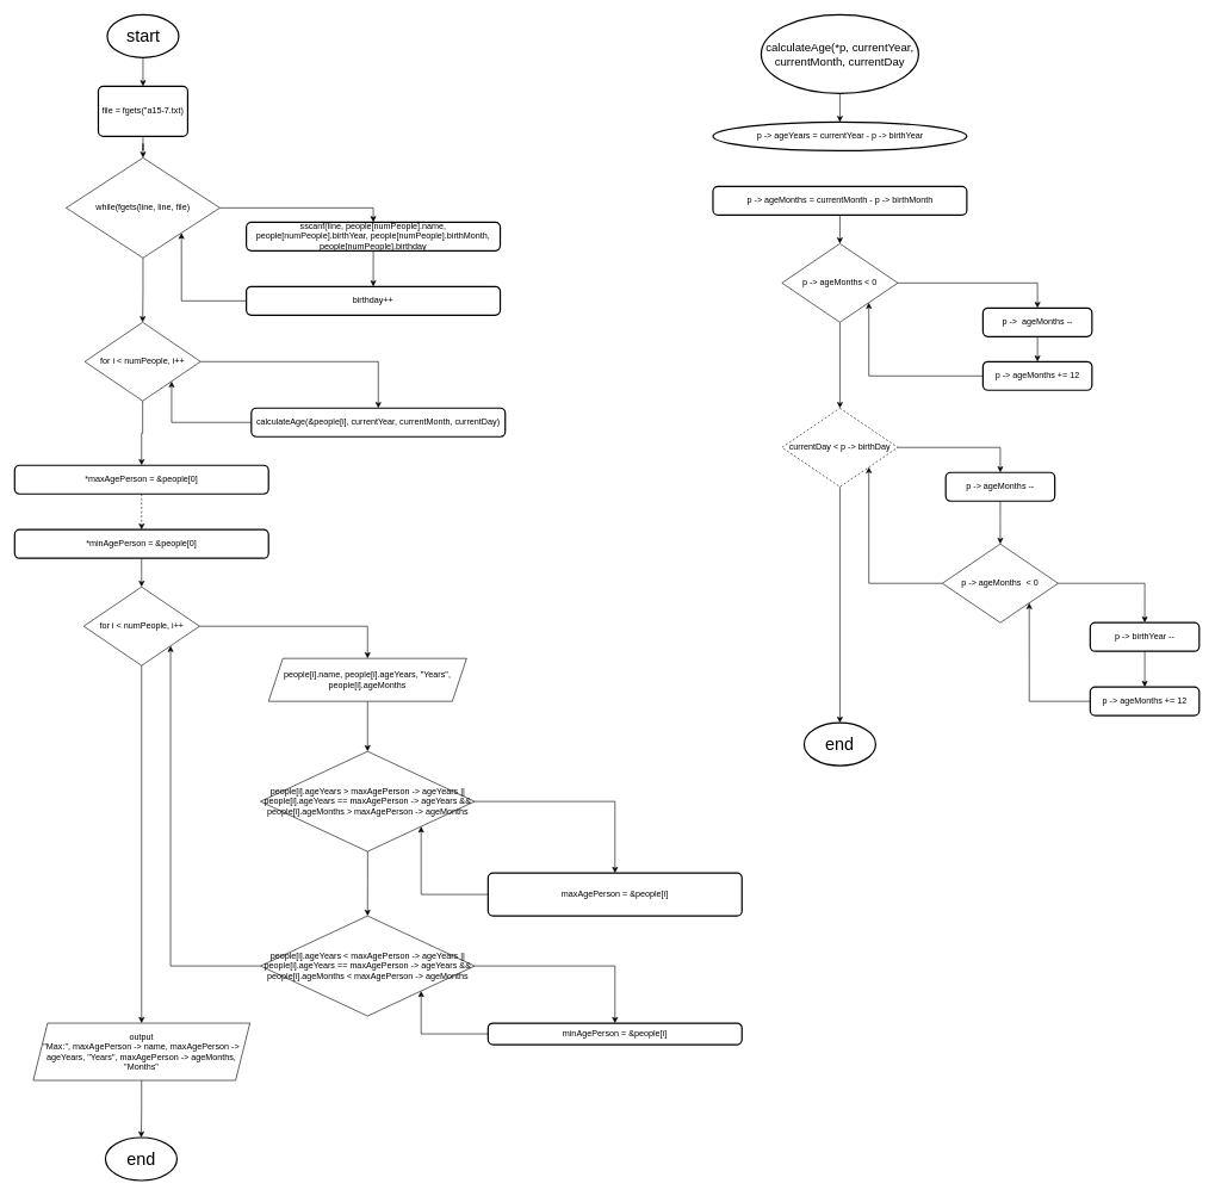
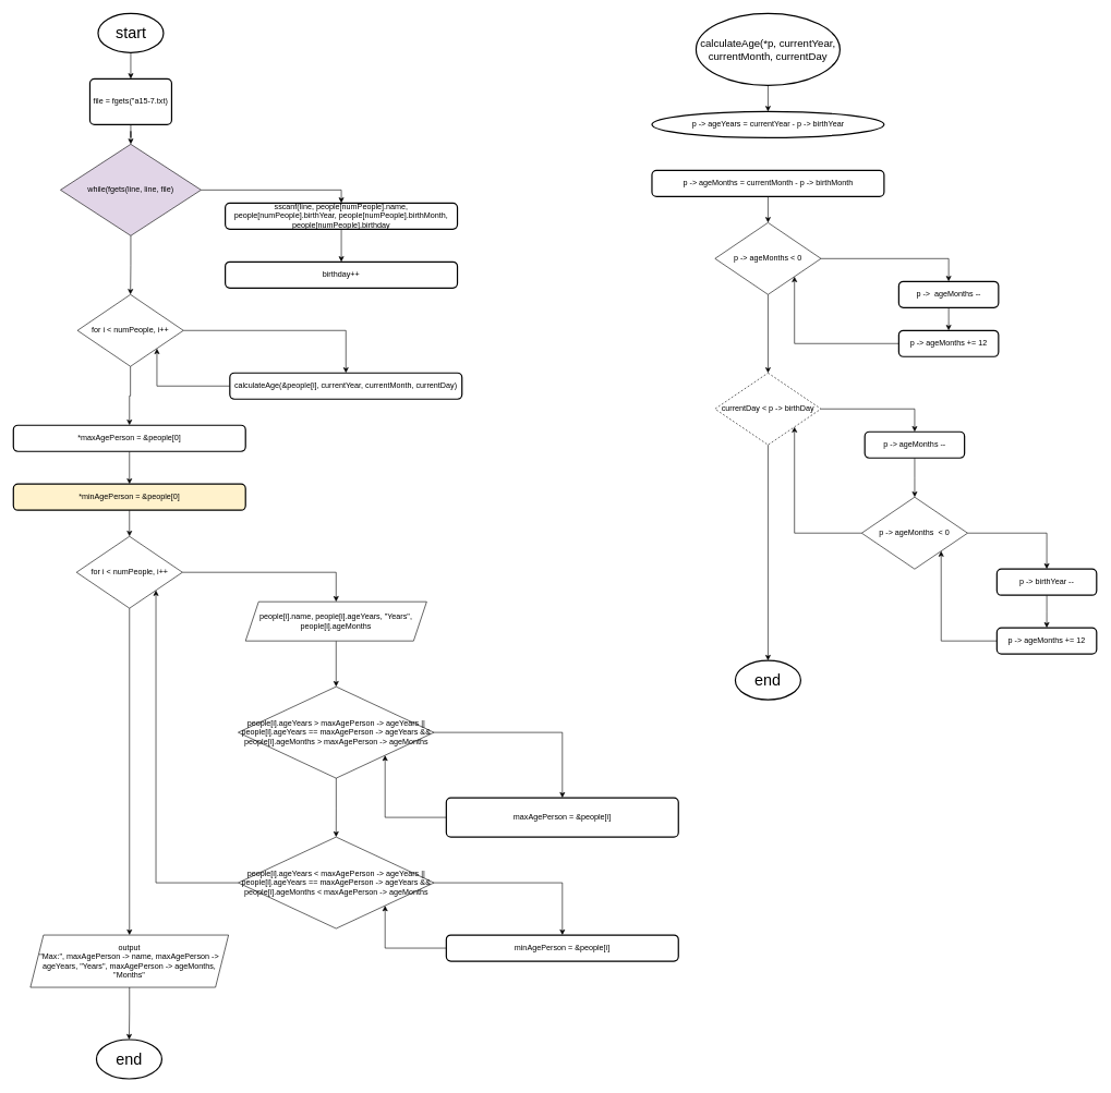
  <mxCell id="0" />
  <mxCell id="1" parent="0" />
  <mxCell id="2" style="edgeStyle=orthogonalEdgeStyle;rounded=0;orthogonalLoop=1;jettySize=auto;html=1;entryX=0.5;entryY=0;entryDx=0;entryDy=0;" edge="1" parent="1" source="3" target="6"><mxGeometry relative="1" as="geometry" /></mxCell>
  <mxCell id="3" value="&lt;font style=&quot;font-size: 24px;&quot;&gt;start&lt;/font&gt;" style="strokeWidth=2;html=1;shape=mxgraph.flowchart.start_1;whiteSpace=wrap;" vertex="1" parent="1"><mxGeometry x="149.5" y="20" width="100" height="60" as="geometry" /></mxCell>
  <mxCell id="4" value="&lt;font style=&quot;font-size: 24px;&quot;&gt;end&lt;/font&gt;" style="strokeWidth=2;html=1;shape=mxgraph.flowchart.start_1;whiteSpace=wrap;" vertex="1" parent="1"><mxGeometry x="147" y="1590" width="100" height="60" as="geometry" /></mxCell>
  <mxCell id="5" style="edgeStyle=orthogonalEdgeStyle;rounded=0;orthogonalLoop=1;jettySize=auto;html=1;entryX=0.5;entryY=0;entryDx=0;entryDy=0;" edge="1" parent="1" source="6" target="9"><mxGeometry relative="1" as="geometry" /></mxCell>
  <mxCell id="6" value="file = fgets(&quot;a15-7.txt)" style="rounded=1;whiteSpace=wrap;html=1;absoluteArcSize=1;arcSize=14;strokeWidth=2;" vertex="1" parent="1"><mxGeometry x="137" y="120" width="125" height="70" as="geometry" /></mxCell>
  <mxCell id="7" style="edgeStyle=orthogonalEdgeStyle;rounded=0;orthogonalLoop=1;jettySize=auto;html=1;entryX=0.5;entryY=0;entryDx=0;entryDy=0;" edge="1" parent="1" source="9" target="11"><mxGeometry relative="1" as="geometry" /></mxCell>
  <mxCell id="8" style="edgeStyle=orthogonalEdgeStyle;rounded=0;orthogonalLoop=1;jettySize=auto;html=1;entryX=0.5;entryY=0;entryDx=0;entryDy=0;" edge="1" parent="1" source="9" target="37"><mxGeometry relative="1" as="geometry" /></mxCell>
- <mxCell id="9" value="while(fgets(line, line, file)" style="rhombus;whiteSpace=wrap;html=1;" vertex="1" parent="1"><mxGeometry x="92" y="220" width="215" height="140" as="geometry" /></mxCell>
+ <mxCell id="9" value="while(fgets(line, line, file)" style="rhombus;whiteSpace=wrap;html=1;fillColor=#e1d5e7;" vertex="1" parent="1"><mxGeometry x="92" y="220" width="215" height="140" as="geometry" /></mxCell>
  <mxCell id="10" style="edgeStyle=orthogonalEdgeStyle;rounded=0;orthogonalLoop=1;jettySize=auto;html=1;entryX=0.5;entryY=0;entryDx=0;entryDy=0;" edge="1" parent="1" source="11" target="13"><mxGeometry relative="1" as="geometry" /></mxCell>
  <mxCell id="11" value="sscanf(line, people[numPeople].name, people[numPeople].birthYear, people[numPeople].birthMonth, people[numPeople]&lt;span style=&quot;background-color: initial;&quot;&gt;.birthday&lt;/span&gt;" style="rounded=1;whiteSpace=wrap;html=1;absoluteArcSize=1;arcSize=14;strokeWidth=2;" vertex="1" parent="1"><mxGeometry x="344" y="310" width="355" height="40" as="geometry" /></mxCell>
- <mxCell id="12" style="edgeStyle=orthogonalEdgeStyle;rounded=0;orthogonalLoop=1;jettySize=auto;html=1;entryX=1;entryY=1;entryDx=0;entryDy=0;" edge="1" parent="1" source="13" target="9"><mxGeometry relative="1" as="geometry" /></mxCell>
  <mxCell id="13" value="birthday++" style="rounded=1;whiteSpace=wrap;html=1;absoluteArcSize=1;arcSize=14;strokeWidth=2;" vertex="1" parent="1"><mxGeometry x="344" y="400" width="355" height="40" as="geometry" /></mxCell>
- <mxCell id="14" style="edgeStyle=orthogonalEdgeStyle;rounded=0;orthogonalLoop=1;jettySize=auto;html=1;dashed=1;" edge="1" parent="1" source="15" target="17"><mxGeometry relative="1" as="geometry" /></mxCell>
+ <mxCell id="14" style="edgeStyle=orthogonalEdgeStyle;rounded=0;orthogonalLoop=1;jettySize=auto;html=1;" edge="1" parent="1" source="15" target="17"><mxGeometry relative="1" as="geometry" /></mxCell>
  <mxCell id="15" value="*maxAgePerson = &amp;amp;people[0]" style="rounded=1;whiteSpace=wrap;html=1;absoluteArcSize=1;arcSize=14;strokeWidth=2;" vertex="1" parent="1"><mxGeometry x="20" y="650" width="355" height="40" as="geometry" /></mxCell>
  <mxCell id="16" style="edgeStyle=orthogonalEdgeStyle;rounded=0;orthogonalLoop=1;jettySize=auto;html=1;" edge="1" parent="1" source="17" target="20"><mxGeometry relative="1" as="geometry" /></mxCell>
- <mxCell id="17" value="*minAgePerson = &amp;amp;people[0]" style="rounded=1;whiteSpace=wrap;html=1;absoluteArcSize=1;arcSize=14;strokeWidth=2;" vertex="1" parent="1"><mxGeometry x="20" y="740" width="355" height="40" as="geometry" /></mxCell>
+ <mxCell id="17" value="*minAgePerson = &amp;amp;people[0]" style="rounded=1;whiteSpace=wrap;html=1;absoluteArcSize=1;arcSize=14;strokeWidth=2;fillColor=#fff2cc;" vertex="1" parent="1"><mxGeometry x="20" y="740" width="355" height="40" as="geometry" /></mxCell>
  <mxCell id="18" style="edgeStyle=orthogonalEdgeStyle;rounded=0;orthogonalLoop=1;jettySize=auto;html=1;entryX=0.5;entryY=0;entryDx=0;entryDy=0;" edge="1" parent="1" source="20" target="22"><mxGeometry relative="1" as="geometry" /></mxCell>
  <mxCell id="19" style="edgeStyle=orthogonalEdgeStyle;rounded=0;orthogonalLoop=1;jettySize=auto;html=1;entryX=0.5;entryY=0;entryDx=0;entryDy=0;" edge="1" parent="1" source="20" target="34"><mxGeometry relative="1" as="geometry" /></mxCell>
  <mxCell id="20" value="for i &amp;lt; numPeople, i++" style="rhombus;whiteSpace=wrap;html=1;" vertex="1" parent="1"><mxGeometry x="116.5" y="820" width="162" height="110" as="geometry" /></mxCell>
  <mxCell id="21" style="edgeStyle=orthogonalEdgeStyle;rounded=0;orthogonalLoop=1;jettySize=auto;html=1;entryX=0.5;entryY=0;entryDx=0;entryDy=0;" edge="1" parent="1" source="22" target="25"><mxGeometry relative="1" as="geometry" /></mxCell>
  <mxCell id="22" value="people[i].name, people[i].ageYears,&amp;nbsp;&quot;Years&quot;, people[i].ageMonths" style="shape=parallelogram;perimeter=parallelogramPerimeter;whiteSpace=wrap;html=1;fixedSize=1;" vertex="1" parent="1"><mxGeometry x="375" y="920" width="277" height="60" as="geometry" /></mxCell>
  <mxCell id="23" style="edgeStyle=orthogonalEdgeStyle;rounded=0;orthogonalLoop=1;jettySize=auto;html=1;entryX=0.5;entryY=0;entryDx=0;entryDy=0;" edge="1" parent="1" source="25" target="27"><mxGeometry relative="1" as="geometry" /></mxCell>
  <mxCell id="24" style="edgeStyle=orthogonalEdgeStyle;rounded=0;orthogonalLoop=1;jettySize=auto;html=1;entryX=0.5;entryY=0;entryDx=0;entryDy=0;" edge="1" parent="1" source="25" target="30"><mxGeometry relative="1" as="geometry" /></mxCell>
  <mxCell id="25" value="people[i].ageYears &amp;gt; maxAgePerson -&amp;gt; ageYears || people[i].ageYears == maxAgePerson -&amp;gt; ageYears &amp;amp;&amp;amp; people[i].ageMonths &amp;gt; maxAgePerson -&amp;gt; ageMonths" style="rhombus;whiteSpace=wrap;html=1;" vertex="1" parent="1"><mxGeometry x="363.75" y="1050" width="299.5" height="140" as="geometry" /></mxCell>
  <mxCell id="26" style="edgeStyle=orthogonalEdgeStyle;rounded=0;orthogonalLoop=1;jettySize=auto;html=1;entryX=1;entryY=1;entryDx=0;entryDy=0;" edge="1" parent="1" source="27" target="25"><mxGeometry relative="1" as="geometry" /></mxCell>
  <mxCell id="27" value="maxAgePerson = &amp;amp;people[i]" style="rounded=1;whiteSpace=wrap;html=1;absoluteArcSize=1;arcSize=14;strokeWidth=2;" vertex="1" parent="1"><mxGeometry x="682" y="1220" width="355" height="60" as="geometry" /></mxCell>
  <mxCell id="28" style="edgeStyle=orthogonalEdgeStyle;rounded=0;orthogonalLoop=1;jettySize=auto;html=1;entryX=0.5;entryY=0;entryDx=0;entryDy=0;" edge="1" parent="1" source="30" target="32"><mxGeometry relative="1" as="geometry" /></mxCell>
  <mxCell id="29" style="edgeStyle=orthogonalEdgeStyle;rounded=0;orthogonalLoop=1;jettySize=auto;html=1;entryX=1;entryY=1;entryDx=0;entryDy=0;" edge="1" parent="1" source="30" target="20"><mxGeometry relative="1" as="geometry" /></mxCell>
  <mxCell id="30" value="people[i].ageYears &amp;lt; maxAgePerson -&amp;gt; ageYears || people[i].ageYears == maxAgePerson -&amp;gt; ageYears &amp;amp;&amp;amp; people[i].ageMonths &amp;lt; maxAgePerson -&amp;gt; ageMonths" style="rhombus;whiteSpace=wrap;html=1;" vertex="1" parent="1"><mxGeometry x="363.75" y="1280" width="299.5" height="140" as="geometry" /></mxCell>
  <mxCell id="31" style="edgeStyle=orthogonalEdgeStyle;rounded=0;orthogonalLoop=1;jettySize=auto;html=1;entryX=1;entryY=1;entryDx=0;entryDy=0;" edge="1" parent="1" source="32" target="30"><mxGeometry relative="1" as="geometry" /></mxCell>
- <mxCell id="32" value="minAgePerson = &amp;amp;people[i]" style="rounded=1;whiteSpace=wrap;html=1;absoluteArcSize=1;arcSize=14;strokeWidth=2;" vertex="1" parent="1"><mxGeometry x="682" y="1430" width="355" height="30" as="geometry" /></mxCell>
+ <mxCell id="32" value="minAgePerson = &amp;amp;people[i]" style="rounded=1;whiteSpace=wrap;html=1;absoluteArcSize=1;arcSize=14;strokeWidth=2;" vertex="1" parent="1"><mxGeometry x="682" y="1430" width="355" height="40" as="geometry" /></mxCell>
  <mxCell id="33" style="edgeStyle=orthogonalEdgeStyle;rounded=0;orthogonalLoop=1;jettySize=auto;html=1;" edge="1" parent="1" source="34" target="4"><mxGeometry relative="1" as="geometry" /></mxCell>
  <mxCell id="34" value="output&lt;br&gt;&quot;Max:&quot;, maxAgePerson -&amp;gt; name, maxAgePerson -&amp;gt; ageYears, &quot;Years&quot;, maxAgePerson -&amp;gt; ageMonths, &quot;Months&quot;" style="shape=parallelogram;perimeter=parallelogramPerimeter;whiteSpace=wrap;html=1;fixedSize=1;" vertex="1" parent="1"><mxGeometry x="46" y="1430" width="303" height="80" as="geometry" /></mxCell>
  <mxCell id="35" style="edgeStyle=orthogonalEdgeStyle;rounded=0;orthogonalLoop=1;jettySize=auto;html=1;entryX=0.5;entryY=0;entryDx=0;entryDy=0;" edge="1" parent="1" source="37" target="39"><mxGeometry relative="1" as="geometry" /></mxCell>
  <mxCell id="36" style="edgeStyle=orthogonalEdgeStyle;rounded=0;orthogonalLoop=1;jettySize=auto;html=1;entryX=0.5;entryY=0;entryDx=0;entryDy=0;" edge="1" parent="1" source="37" target="15"><mxGeometry relative="1" as="geometry" /></mxCell>
  <mxCell id="37" value="for i &amp;lt; numPeople, i++" style="rhombus;whiteSpace=wrap;html=1;" vertex="1" parent="1"><mxGeometry x="118" y="450" width="162" height="110" as="geometry" /></mxCell>
  <mxCell id="38" style="edgeStyle=orthogonalEdgeStyle;rounded=0;orthogonalLoop=1;jettySize=auto;html=1;entryX=1;entryY=1;entryDx=0;entryDy=0;" edge="1" parent="1" source="39" target="37"><mxGeometry relative="1" as="geometry" /></mxCell>
  <mxCell id="39" value="calculateAge(&amp;amp;people[i], currentYear, currentMonth, currentDay)" style="rounded=1;whiteSpace=wrap;html=1;absoluteArcSize=1;arcSize=14;strokeWidth=2;" vertex="1" parent="1"><mxGeometry x="351" y="570" width="355" height="40" as="geometry" /></mxCell>
  <mxCell id="40" style="edgeStyle=orthogonalEdgeStyle;rounded=0;orthogonalLoop=1;jettySize=auto;html=1;" edge="1" parent="1" source="41" target="42"><mxGeometry relative="1" as="geometry" /></mxCell>
  <mxCell id="41" value="&lt;font style=&quot;font-size: 16px;&quot;&gt;calculateAge(*p, currentYear, currentMonth, currentDay&lt;/font&gt;" style="strokeWidth=2;html=1;shape=mxgraph.flowchart.start_1;whiteSpace=wrap;" vertex="1" parent="1"><mxGeometry x="1064" y="20" width="220" height="110" as="geometry" /></mxCell>
  <mxCell id="42" value="p -&amp;gt; ageYears = currentYear - p -&amp;gt; birthYear" style="ellipse;whiteSpace=wrap;html=1;absoluteArcSize=1;arcSize=14;strokeWidth=2;" vertex="1" parent="1"><mxGeometry x="996.5" y="170" width="355" height="40" as="geometry" /></mxCell>
  <mxCell id="43" style="edgeStyle=orthogonalEdgeStyle;rounded=0;orthogonalLoop=1;jettySize=auto;html=1;" edge="1" parent="1" source="44" target="47"><mxGeometry relative="1" as="geometry" /></mxCell>
  <mxCell id="44" value="p -&amp;gt; ageMonths = currentMonth - p -&amp;gt; birthMonth" style="rounded=1;whiteSpace=wrap;html=1;absoluteArcSize=1;arcSize=14;strokeWidth=2;" vertex="1" parent="1"><mxGeometry x="996.5" y="260" width="355" height="40" as="geometry" /></mxCell>
  <mxCell id="45" style="edgeStyle=orthogonalEdgeStyle;rounded=0;orthogonalLoop=1;jettySize=auto;html=1;entryX=0.5;entryY=0;entryDx=0;entryDy=0;" edge="1" parent="1" source="47" target="49"><mxGeometry relative="1" as="geometry" /></mxCell>
  <mxCell id="46" style="edgeStyle=orthogonalEdgeStyle;rounded=0;orthogonalLoop=1;jettySize=auto;html=1;entryX=0.5;entryY=0;entryDx=0;entryDy=0;" edge="1" parent="1" source="47" target="53"><mxGeometry relative="1" as="geometry" /></mxCell>
  <mxCell id="47" value="p -&amp;gt; ageMonths &amp;lt; 0" style="rhombus;whiteSpace=wrap;html=1;" vertex="1" parent="1"><mxGeometry x="1093" y="340" width="162" height="110" as="geometry" /></mxCell>
  <mxCell id="48" style="edgeStyle=orthogonalEdgeStyle;rounded=0;orthogonalLoop=1;jettySize=auto;html=1;entryX=0.5;entryY=0;entryDx=0;entryDy=0;" edge="1" parent="1" source="49" target="51"><mxGeometry relative="1" as="geometry" /></mxCell>
  <mxCell id="49" value="p -&amp;gt;&amp;nbsp; ageMonths --" style="rounded=1;whiteSpace=wrap;html=1;absoluteArcSize=1;arcSize=14;strokeWidth=2;" vertex="1" parent="1"><mxGeometry x="1374" y="430" width="152.5" height="40" as="geometry" /></mxCell>
  <mxCell id="50" style="edgeStyle=orthogonalEdgeStyle;rounded=0;orthogonalLoop=1;jettySize=auto;html=1;entryX=1;entryY=1;entryDx=0;entryDy=0;" edge="1" parent="1" source="51" target="47"><mxGeometry relative="1" as="geometry" /></mxCell>
  <mxCell id="51" value="p -&amp;gt; ageMonths += 12" style="rounded=1;whiteSpace=wrap;html=1;absoluteArcSize=1;arcSize=14;strokeWidth=2;" vertex="1" parent="1"><mxGeometry x="1374" y="505" width="152.5" height="40" as="geometry" /></mxCell>
  <mxCell id="52" style="edgeStyle=orthogonalEdgeStyle;rounded=0;orthogonalLoop=1;jettySize=auto;html=1;entryX=0.5;entryY=0;entryDx=0;entryDy=0;" edge="1" parent="1" source="53" target="55"><mxGeometry relative="1" as="geometry" /></mxCell>
  <mxCell id="53" value="currentDay &amp;lt; p -&amp;gt; birthDay" style="rhombus;whiteSpace=wrap;html=1;dashed=1;" vertex="1" parent="1"><mxGeometry x="1093" y="570" width="162" height="110" as="geometry" /></mxCell>
  <mxCell id="54" style="edgeStyle=orthogonalEdgeStyle;rounded=0;orthogonalLoop=1;jettySize=auto;html=1;" edge="1" parent="1" source="55" target="58"><mxGeometry relative="1" as="geometry" /></mxCell>
  <mxCell id="55" value="p -&amp;gt; ageMonths --" style="rounded=1;whiteSpace=wrap;html=1;absoluteArcSize=1;arcSize=14;strokeWidth=2;" vertex="1" parent="1"><mxGeometry x="1322" y="660" width="152.5" height="40" as="geometry" /></mxCell>
  <mxCell id="56" style="edgeStyle=orthogonalEdgeStyle;rounded=0;orthogonalLoop=1;jettySize=auto;html=1;entryX=0.5;entryY=0;entryDx=0;entryDy=0;" edge="1" parent="1" source="58" target="60"><mxGeometry relative="1" as="geometry" /></mxCell>
  <mxCell id="57" style="edgeStyle=orthogonalEdgeStyle;rounded=0;orthogonalLoop=1;jettySize=auto;html=1;entryX=1;entryY=1;entryDx=0;entryDy=0;" edge="1" parent="1" source="58" target="53"><mxGeometry relative="1" as="geometry" /></mxCell>
  <mxCell id="58" value="p -&amp;gt; ageMonths&amp;nbsp; &amp;lt; 0" style="rhombus;whiteSpace=wrap;html=1;" vertex="1" parent="1"><mxGeometry x="1317.25" y="760" width="162" height="110" as="geometry" /></mxCell>
  <mxCell id="59" style="edgeStyle=orthogonalEdgeStyle;rounded=0;orthogonalLoop=1;jettySize=auto;html=1;entryX=0.5;entryY=0;entryDx=0;entryDy=0;" edge="1" parent="1" source="60" target="62"><mxGeometry relative="1" as="geometry" /></mxCell>
  <mxCell id="60" value="p -&amp;gt; birthYear --" style="rounded=1;whiteSpace=wrap;html=1;absoluteArcSize=1;arcSize=14;strokeWidth=2;" vertex="1" parent="1"><mxGeometry x="1524" y="870" width="152.5" height="40" as="geometry" /></mxCell>
  <mxCell id="61" style="edgeStyle=orthogonalEdgeStyle;rounded=0;orthogonalLoop=1;jettySize=auto;html=1;entryX=1;entryY=1;entryDx=0;entryDy=0;" edge="1" parent="1" source="62" target="58"><mxGeometry relative="1" as="geometry" /></mxCell>
  <mxCell id="62" value="p -&amp;gt; ageMonths += 12" style="rounded=1;whiteSpace=wrap;html=1;absoluteArcSize=1;arcSize=14;strokeWidth=2;" vertex="1" parent="1"><mxGeometry x="1524" y="960" width="152.5" height="40" as="geometry" /></mxCell>
  <mxCell id="63" value="&lt;font style=&quot;font-size: 24px;&quot;&gt;end&lt;/font&gt;" style="strokeWidth=2;html=1;shape=mxgraph.flowchart.start_1;whiteSpace=wrap;" vertex="1" parent="1"><mxGeometry x="1124" y="1010" width="100" height="60" as="geometry" /></mxCell>
  <mxCell id="64" style="edgeStyle=orthogonalEdgeStyle;rounded=0;orthogonalLoop=1;jettySize=auto;html=1;entryX=0.5;entryY=0;entryDx=0;entryDy=0;entryPerimeter=0;" edge="1" parent="1" source="53" target="63"><mxGeometry relative="1" as="geometry" /></mxCell>
